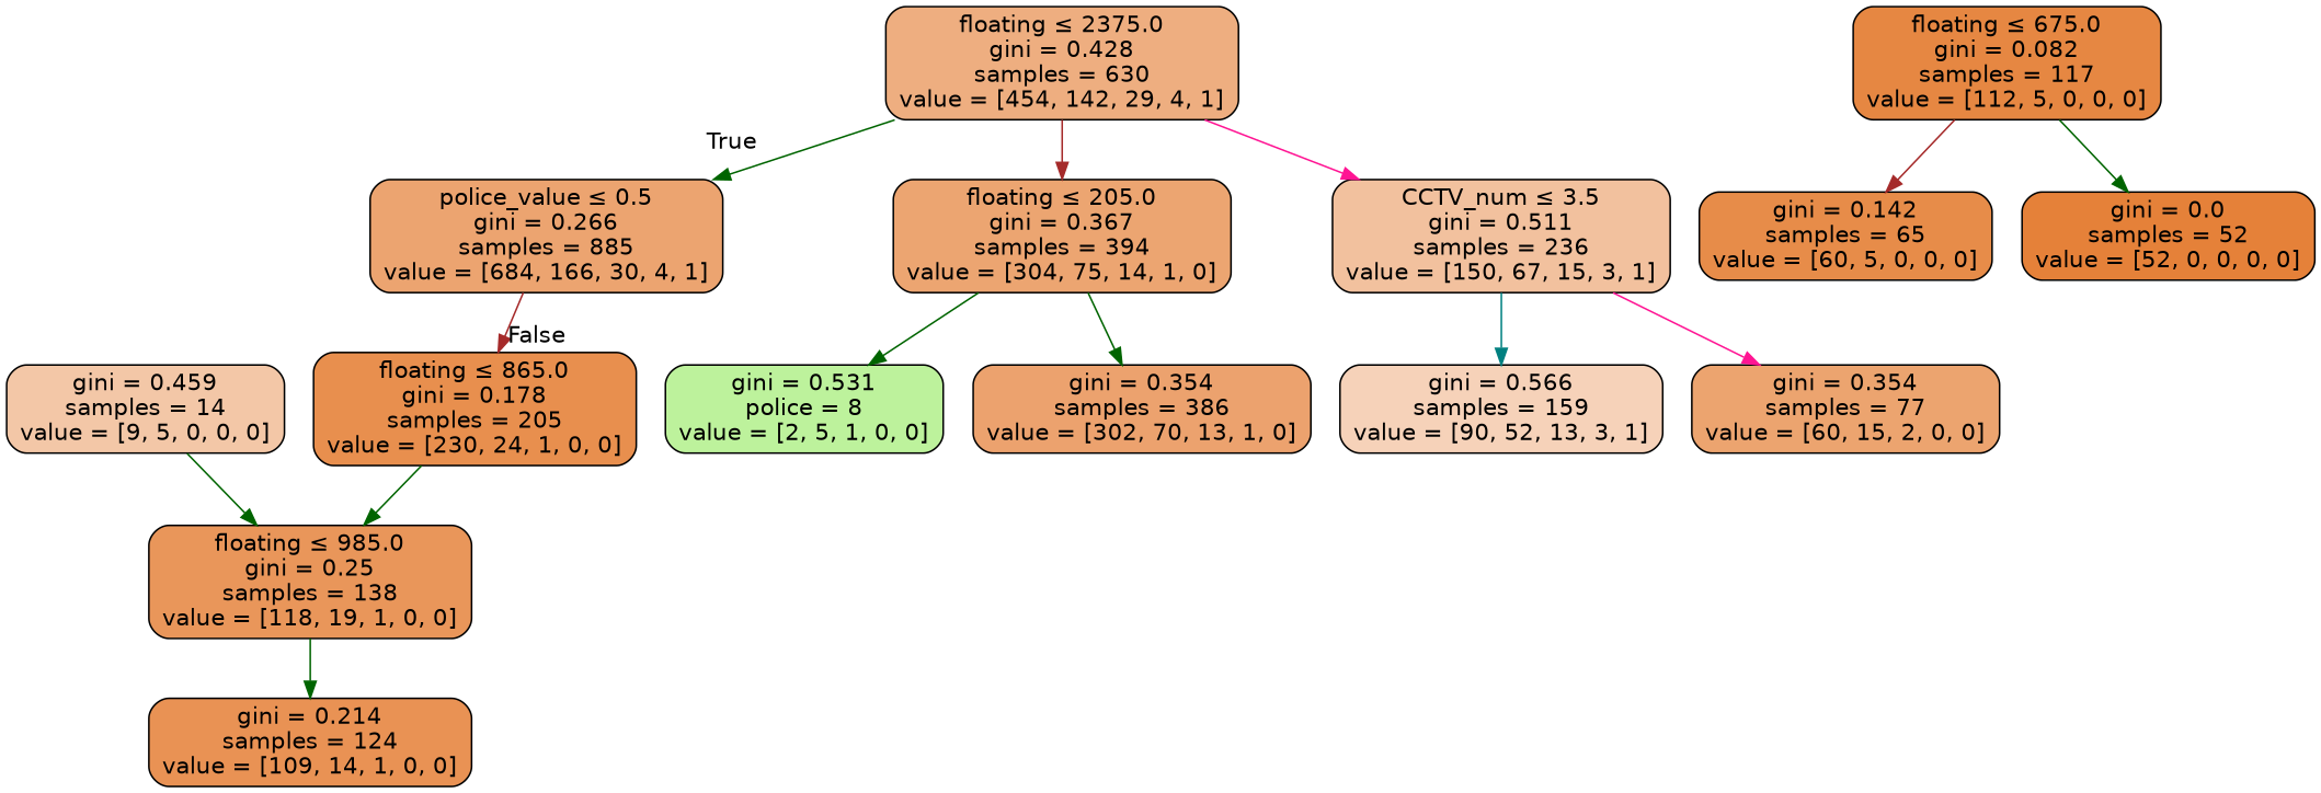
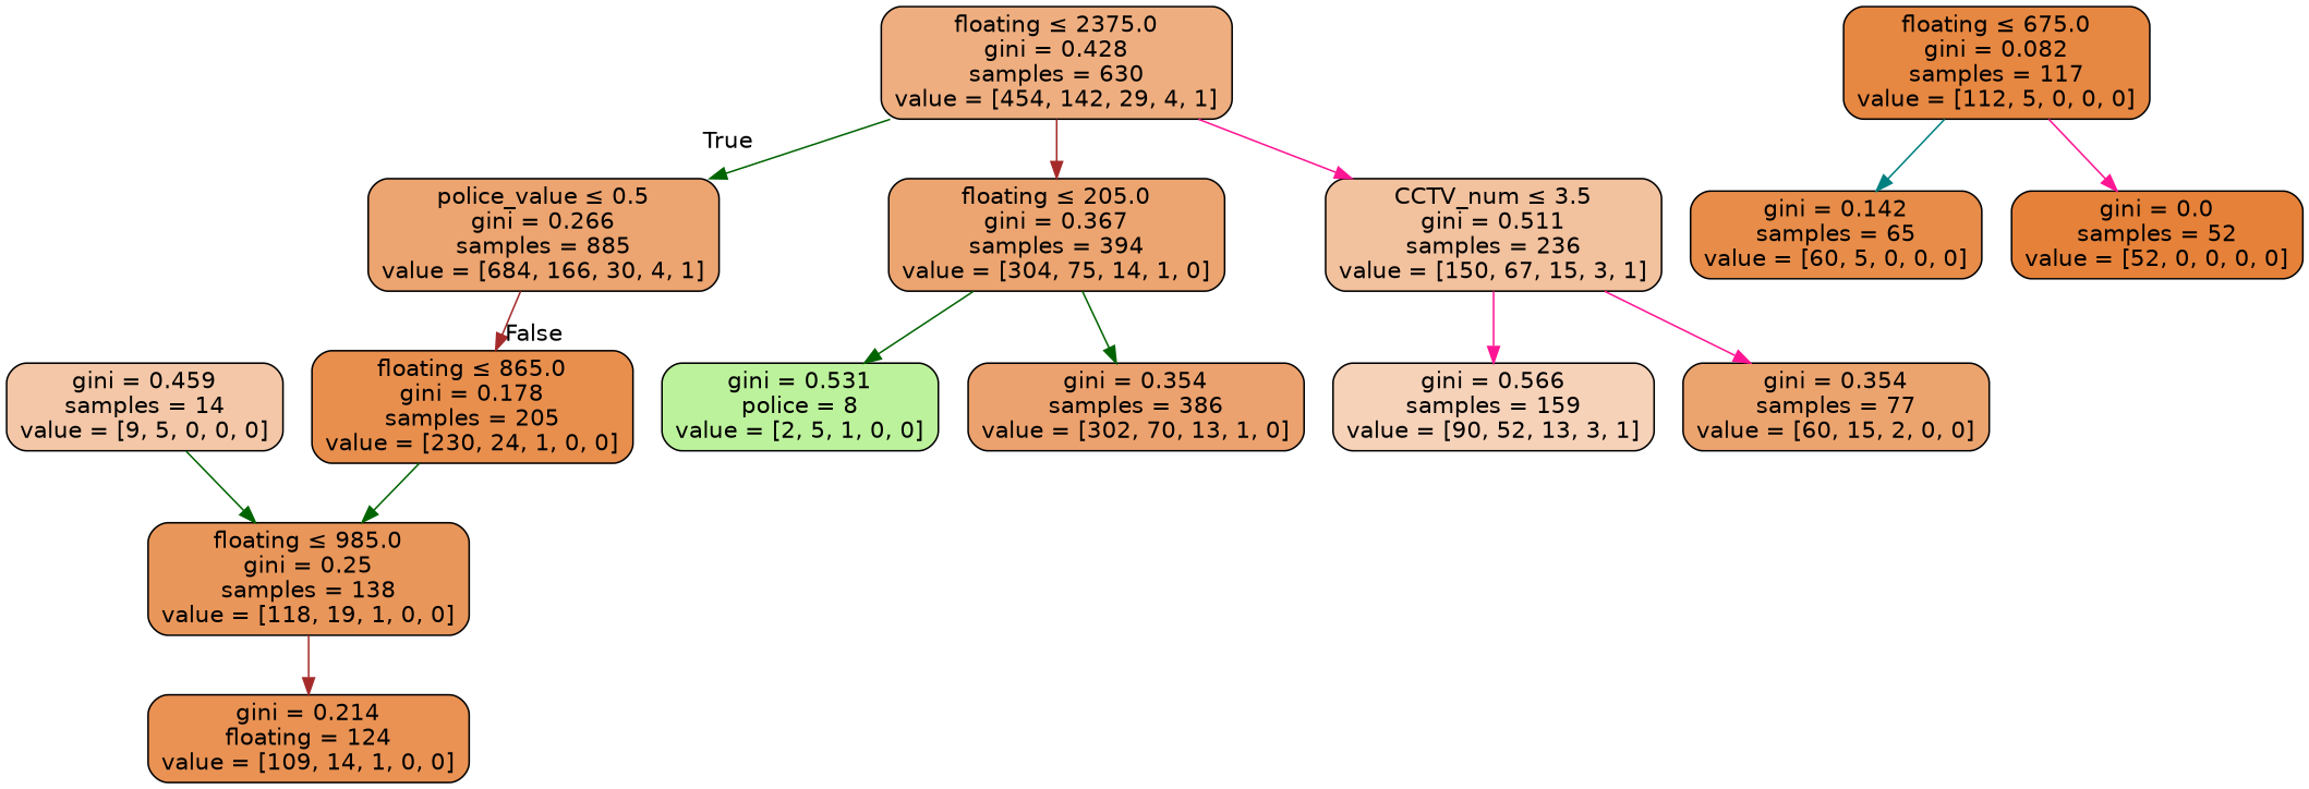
  digraph {
    node [color=black fontname=helvetica shape=box style="filled, rounded"]
    edge [color=darkgreen fontname=helvetica]
    n1 [fillcolor="#eca470" label=<police_value &le; 0.5<br/>gini = 0.266<br/>samples = 885<br/>value = [684, 166, 30, 4, 1]>]
    n2 [fillcolor="#e88f4e" label=<floating &le; 865.0<br/>gini = 0.178<br/>samples = 205<br/>value = [230, 24, 1, 0, 0]>]
    n3 [fillcolor="#eeae80" label=<floating &le; 2375.0<br/>gini = 0.428<br/>samples = 630<br/>value = [454, 142, 29, 4, 1]>]
    n4 [fillcolor="#eca571" label=<floating &le; 205.0<br/>gini = 0.367<br/>samples = 394<br/>value = [304, 75, 14, 1, 0]>]
    n5 [fillcolor="#f2c19e" label=<CCTV_num &le; 3.5<br/>gini = 0.511<br/>samples = 236<br/>value = [150, 67, 15, 3, 1]>]
    n6 [fillcolor="#e9965a" label=<floating &le; 985.0<br/>gini = 0.25<br/>samples = 138<br/>value = [118, 19, 1, 0, 0]>]
    n7 [fillcolor="#bdf29c" label=<gini = 0.531<br/>police = 8<br/>value = [2, 5, 1, 0, 0]>]
    n8 [fillcolor="#eca26e" label=<gini = 0.354<br/>samples = 386<br/>value = [302, 70, 13, 1, 0]>]
    n9 [fillcolor="#f6d2b9" label=<gini = 0.566<br/>samples = 159<br/>value = [90, 52, 13, 3, 1]>]
    n10 [fillcolor="#eca46f" label=<gini = 0.354<br/>samples = 77<br/>value = [60, 15, 2, 0, 0]>]
    n11 [fillcolor="#e68742" label=<floating &le; 675.0<br/>gini = 0.082<br/>samples = 117<br/>value = [112, 5, 0, 0, 0]>]
    n12 [fillcolor="#e78c49" label=<gini = 0.142<br/>samples = 65<br/>value = [60, 5, 0, 0, 0]>]
    n13 [fillcolor="#e58139" label=<gini = 0.0<br/>samples = 52<br/>value = [52, 0, 0, 0, 0]>]
-   n14 [fillcolor="#e99254" label=<gini = 0.214<br/>samples = 124<br/>value = [109, 14, 1, 0, 0]>]
+   n14 [fillcolor="#e99254" label=<gini = 0.214<br/>floating = 124<br/>value = [109, 14, 1, 0, 0]>]
    n15 [fillcolor="#f3c7a7" label=<gini = 0.459<br/>samples = 14<br/>value = [9, 5, 0, 0, 0]>]
    n1 -> n2 [color=brown headlabel=False labelangle=-45 labeldistance=2.5]
    n2 -> n6
    n3 -> n1 [headlabel=True labelangle=45 labeldistance=2.5]
    n3 -> n4 [color=brown]
    n3 -> n5 [color=deeppink]
    n4 -> n7
    n4 -> n8
-   n5 -> n9 [color=teal]
+   n5 -> n9 [color=deeppink]
    n5 -> n10 [color=deeppink]
-   n6 -> n14
-   n11 -> n12 [color=brown]
-   n11 -> n13
+   n6 -> n14 [color=brown]
+   n11 -> n12 [color=teal]
+   n11 -> n13 [color=deeppink]
    n15 -> n6
  }
